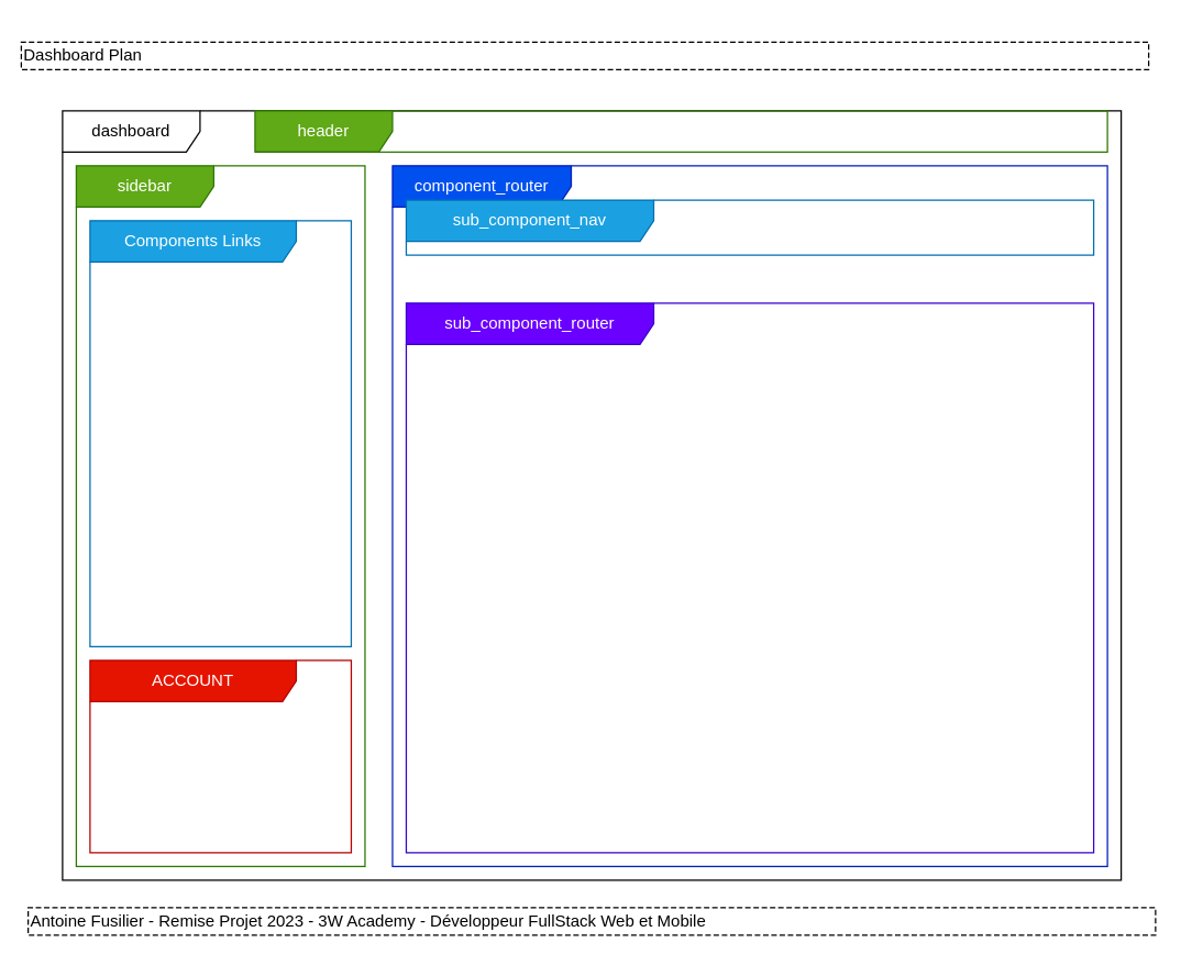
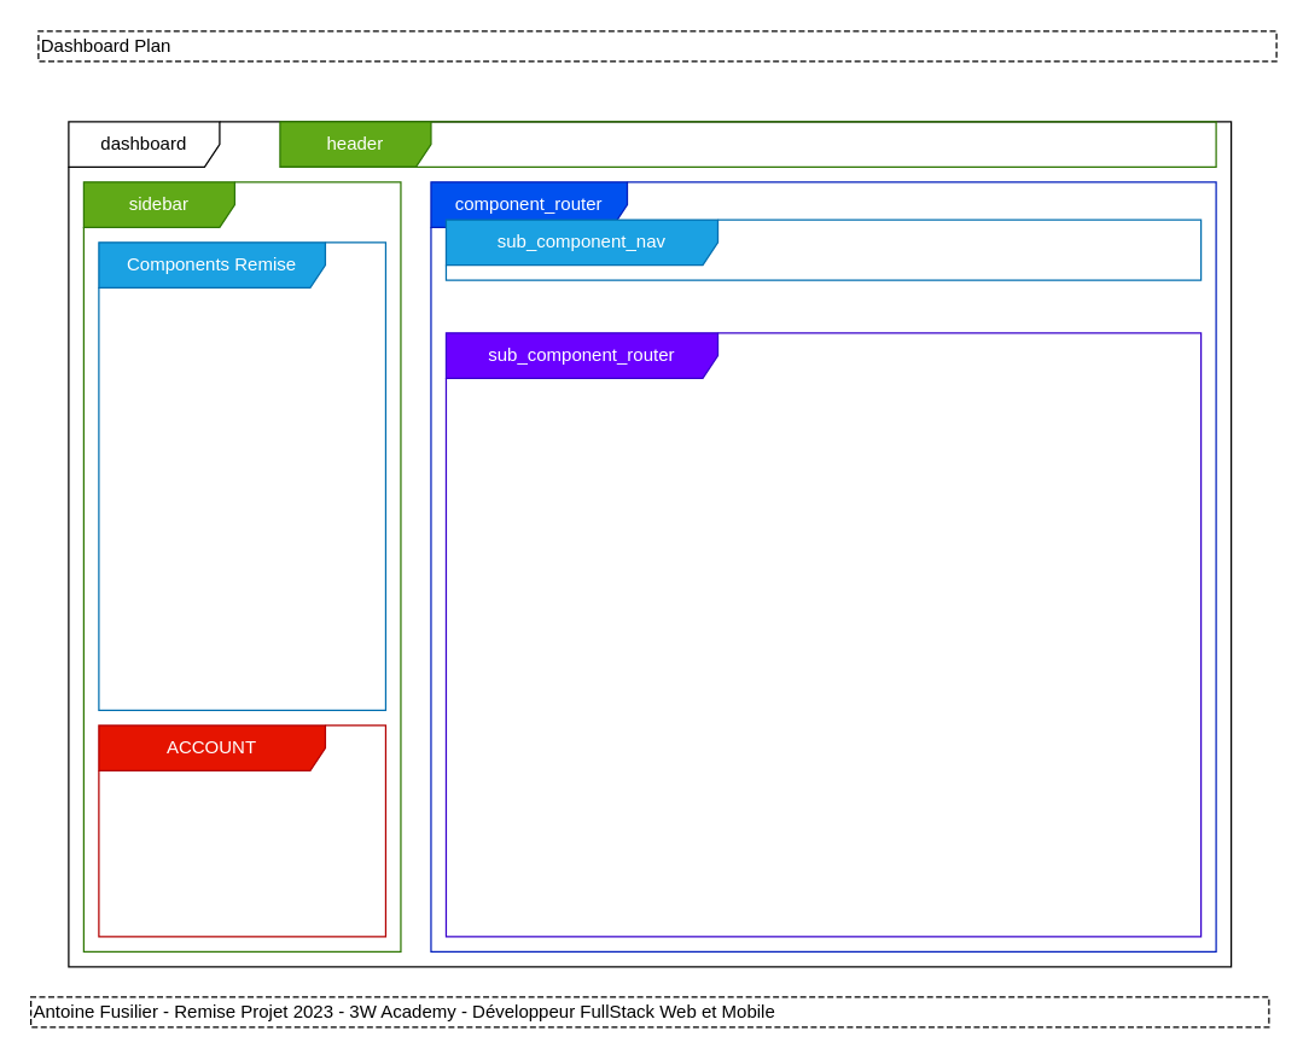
  <mxCell id="0" />
  <mxCell id="1" parent="0" />
  <mxCell id="2" value="dashboard" style="shape=umlFrame;whiteSpace=wrap;html=1;width=100;height=30;" vertex="1" parent="1"><mxGeometry x="45" y="80" width="770" height="560" as="geometry" /></mxCell>
  <mxCell id="3" value="sidebar" style="shape=umlFrame;whiteSpace=wrap;html=1;width=100;height=30;fillColor=#60a917;fontColor=#ffffff;strokeColor=#2D7600;" vertex="1" parent="1"><mxGeometry x="55" y="120" width="210" height="510" as="geometry" /></mxCell>
  <mxCell id="4" value="header" style="shape=umlFrame;whiteSpace=wrap;html=1;width=100;height=30;fillColor=#60a917;fontColor=#ffffff;strokeColor=#2D7600;" vertex="1" parent="1"><mxGeometry x="185" y="80" width="620" height="30" as="geometry" /></mxCell>
  <mxCell id="5" value="component_router" style="shape=umlFrame;whiteSpace=wrap;html=1;width=130;height=30;fillColor=#0050ef;fontColor=#ffffff;strokeColor=#001DBC;" vertex="1" parent="1"><mxGeometry x="285" y="120" width="520" height="510" as="geometry" /></mxCell>
  <mxCell id="6" value="sub_component_nav" style="shape=umlFrame;whiteSpace=wrap;html=1;width=180;height=30;fillColor=#1ba1e2;fontColor=#ffffff;strokeColor=#006EAF;" vertex="1" parent="1"><mxGeometry x="295" y="145" width="500" height="40" as="geometry" /></mxCell>
  <mxCell id="7" value="sub_component_router" style="shape=umlFrame;whiteSpace=wrap;html=1;width=180;height=30;fillColor=#6a00ff;fontColor=#ffffff;strokeColor=#3700CC;" vertex="1" parent="1"><mxGeometry x="295" y="220" width="500" height="400" as="geometry" /></mxCell>
- <mxCell id="8" value="Components Links" style="shape=umlFrame;whiteSpace=wrap;html=1;width=150;height=30;fillColor=#1ba1e2;fontColor=#ffffff;strokeColor=#006EAF;" vertex="1" parent="1"><mxGeometry x="65" y="160" width="190" height="310" as="geometry" /></mxCell>
+ <mxCell id="8" value="Components Remise" style="shape=umlFrame;whiteSpace=wrap;html=1;width=150;height=30;fillColor=#1ba1e2;fontColor=#ffffff;strokeColor=#006EAF;" vertex="1" parent="1"><mxGeometry x="65" y="160" width="190" height="310" as="geometry" /></mxCell>
  <mxCell id="9" value="ACCOUNT" style="shape=umlFrame;whiteSpace=wrap;html=1;width=150;height=30;fillColor=#e51400;fontColor=#ffffff;strokeColor=#B20000;" vertex="1" parent="1"><mxGeometry x="65" y="480" width="190" height="140" as="geometry" /></mxCell>
- <mxCell id="10" value="Dashboard Plan" style="shape=partialRectangle;html=1;top=1;align=left;dashed=1;" vertex="1" parent="1"><mxGeometry x="15" y="30" width="820" height="20" as="geometry" /></mxCell>
+ <mxCell id="10" value="Dashboard Plan" style="shape=partialRectangle;html=1;top=1;align=left;dashed=1;" vertex="1" parent="1"><mxGeometry x="25" y="20" width="820" height="20" as="geometry" /></mxCell>
  <mxCell id="11" value="Antoine Fusilier - Remise Projet 2023 - 3W Academy - Développeur FullStack Web et Mobile" style="shape=partialRectangle;html=1;top=1;align=left;dashed=1;" vertex="1" parent="1"><mxGeometry x="20" y="660" width="820" height="20" as="geometry" /></mxCell>
